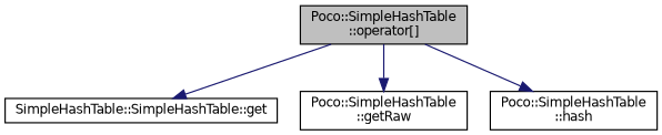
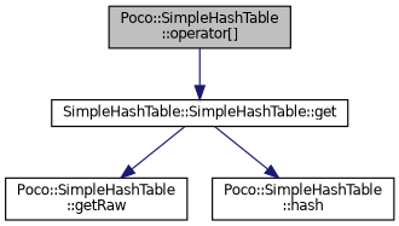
  digraph {
    rankdir=TB
    node [color=black fillcolor=white fontname=Helvetica fontsize=10 shape=record style=filled]
    edge [color=midnightblue fontname=Helvetica fontsize=10 labelfontname=Helvetica labelfontsize=10 style=solid]
    n1 [fillcolor=grey75 fontcolor=black height=0.2 label="Poco::SimpleHashTable\l::operator[]" width=0.4]
    n2 [height=0.2 label="SimpleHashTable::SimpleHashTable::get" width=0.4]
    n3 [height=0.2 label="Poco::SimpleHashTable\l::getRaw" width=0.4]
    n4 [height=0.2 label="Poco::SimpleHashTable\l::hash" width=0.4]
    n1 -> n2
-   n1 -> n3
-   n1 -> n4
+   n2 -> n3
+   n2 -> n4
  }
